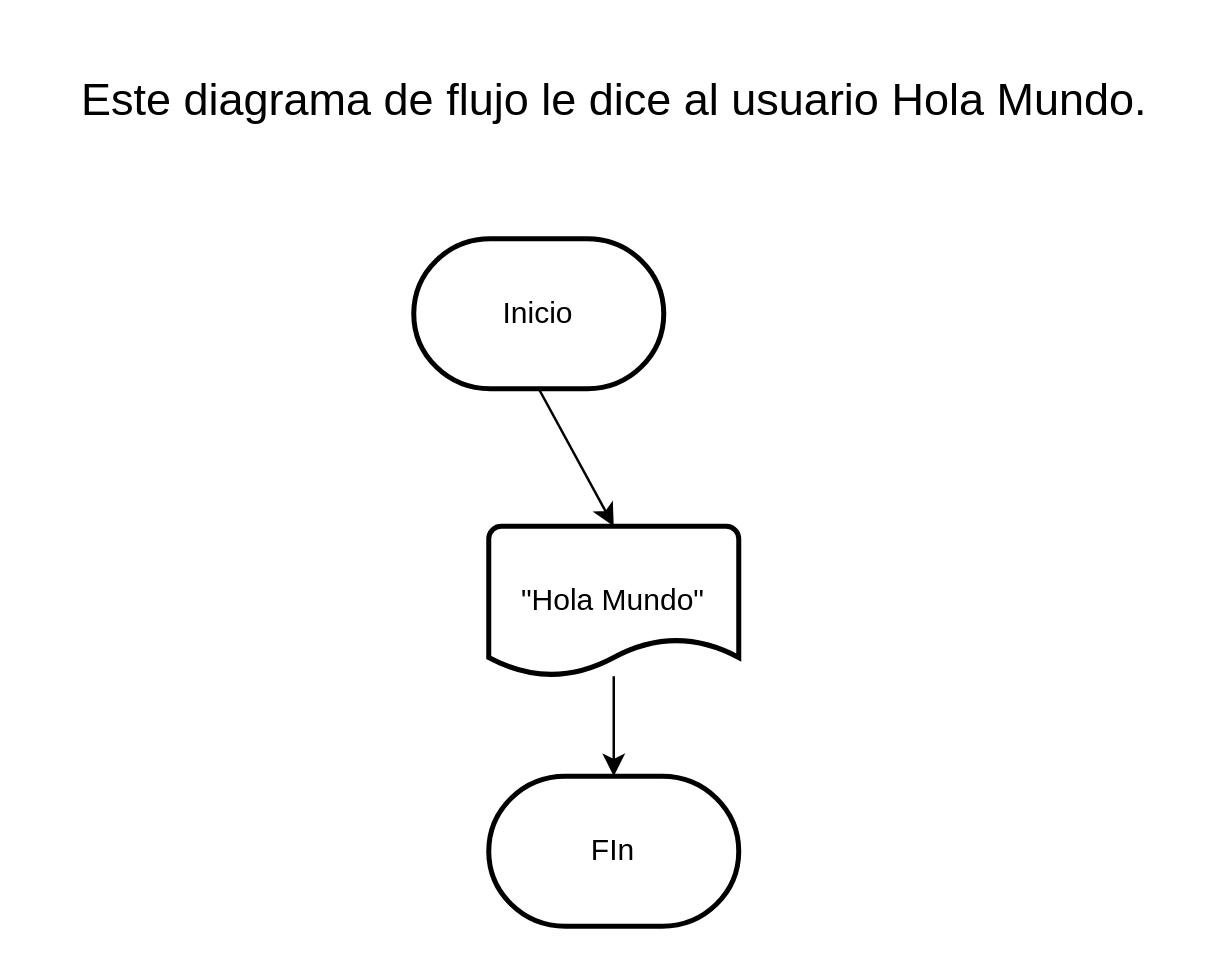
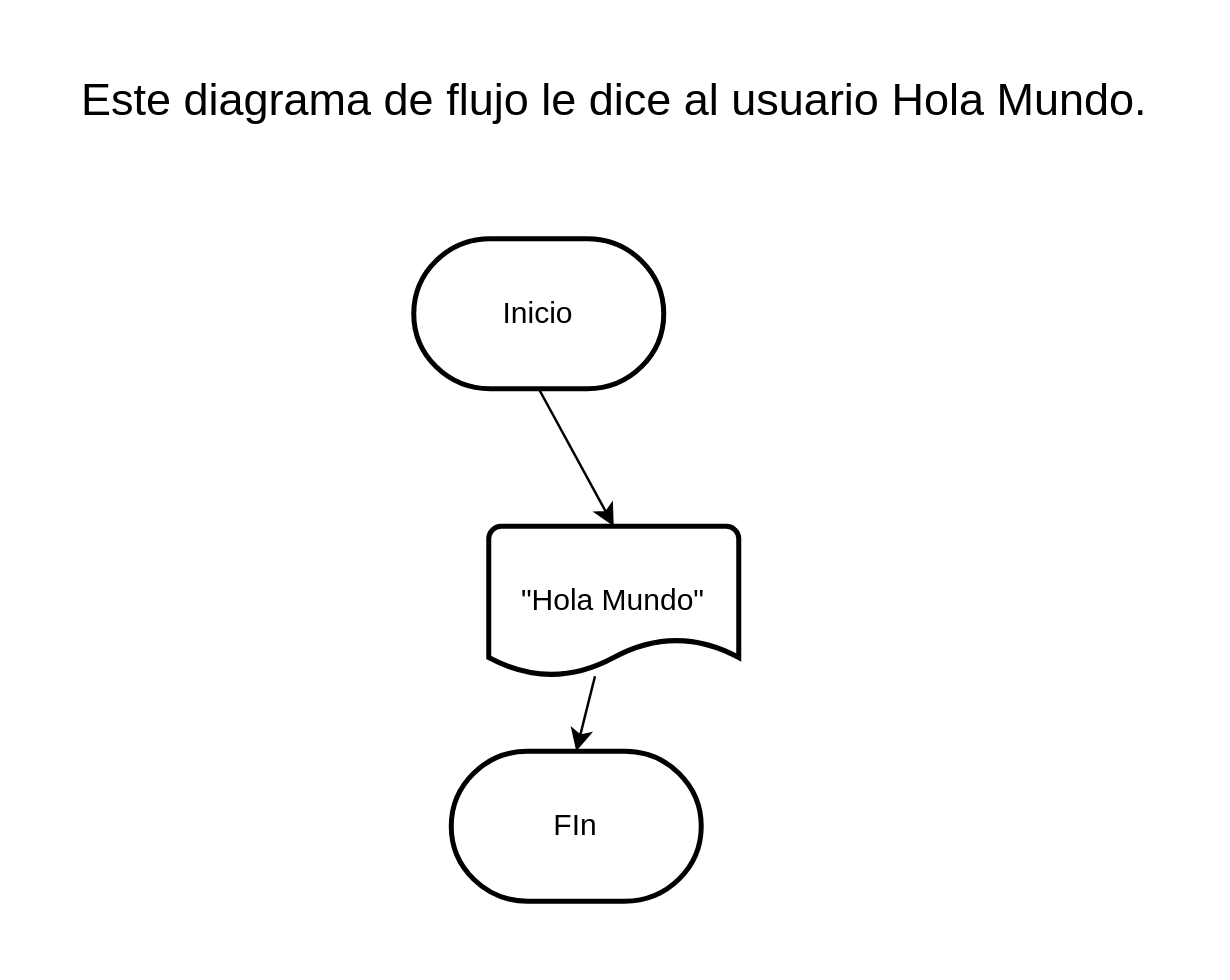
  <mxCell id="0" />
  <mxCell id="1" parent="0" />
  <mxCell id="2" value="Inicio" style="strokeWidth=2;html=1;shape=mxgraph.flowchart.terminator;whiteSpace=wrap;" vertex="1" parent="1"><mxGeometry x="165" y="95" width="100" height="60" as="geometry" /></mxCell>
  <mxCell id="3" value="&quot;Hola Mundo&quot;" style="strokeWidth=2;html=1;shape=mxgraph.flowchart.document2;whiteSpace=wrap;size=0.25;" vertex="1" parent="1"><mxGeometry x="195" y="210" width="100" height="60" as="geometry" /></mxCell>
  <mxCell id="4" value="" style="endArrow=classic;html=1;rounded=0;exitX=0.5;exitY=1;exitDx=0;exitDy=0;exitPerimeter=0;entryX=0.5;entryY=0;entryDx=0;entryDy=0;entryPerimeter=0;" edge="1" parent="1" source="2" target="3"><mxGeometry width="50" height="50" relative="1" as="geometry"><mxPoint x="215" y="210" as="sourcePoint" /><mxPoint x="265" y="340" as="targetPoint" /></mxGeometry></mxCell>
- <mxCell id="5" value="FIn" style="strokeWidth=2;html=1;shape=mxgraph.flowchart.terminator;whiteSpace=wrap;" vertex="1" parent="1"><mxGeometry x="195" y="310" width="100" height="60" as="geometry" /></mxCell>
+ <mxCell id="5" value="FIn" style="strokeWidth=2;html=1;shape=mxgraph.flowchart.terminator;whiteSpace=wrap;" vertex="1" parent="1"><mxGeometry x="180" y="300" width="100" height="60" as="geometry" /></mxCell>
  <mxCell id="6" value="" style="endArrow=classic;html=1;rounded=0;entryX=0.5;entryY=0;entryDx=0;entryDy=0;entryPerimeter=0;" edge="1" parent="1" source="3" target="5"><mxGeometry width="50" height="50" relative="1" as="geometry"><mxPoint x="245" y="270" as="sourcePoint" /><mxPoint x="255" y="220" as="targetPoint" /></mxGeometry></mxCell>
  <mxCell id="7" value="Este diagrama de flujo le dice al usuario Hola Mundo." style="text;html=1;resizable=0;autosize=1;align=center;verticalAlign=middle;points=[];fillColor=none;strokeColor=none;rounded=0;fontSize=18;" vertex="1" parent="1"><mxGeometry x="20" y="20" width="450" height="40" as="geometry" /></mxCell>
